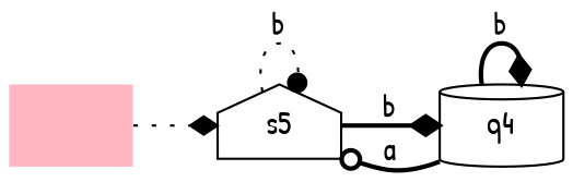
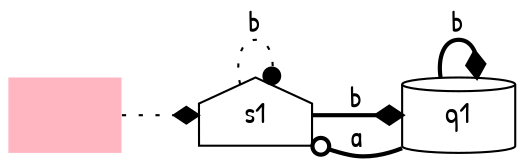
  digraph {
    fontname="Patrick Hand"
    rankdir=LR
    node [fillcolor=white fontname="Patrick Hand" style=filled]
    edge [arrowhead=diamond fontname="Patrick Hand" style=bold]
    "" [fillcolor=lightpink shape=none]
-   s1 [shape=house label=s5]
-   q1 [shape=cylinder label=q4]
+   s1 [shape=house]
+   q1 [shape=cylinder]
    "" -> s1 [style=dotted]
    s1 -> s1 [arrowhead=dot label=b style=dotted]
    s1 -> q1 [label=b]
    q1 -> s1 [arrowhead=odot label=a]
    q1 -> q1 [label=b]
  }
